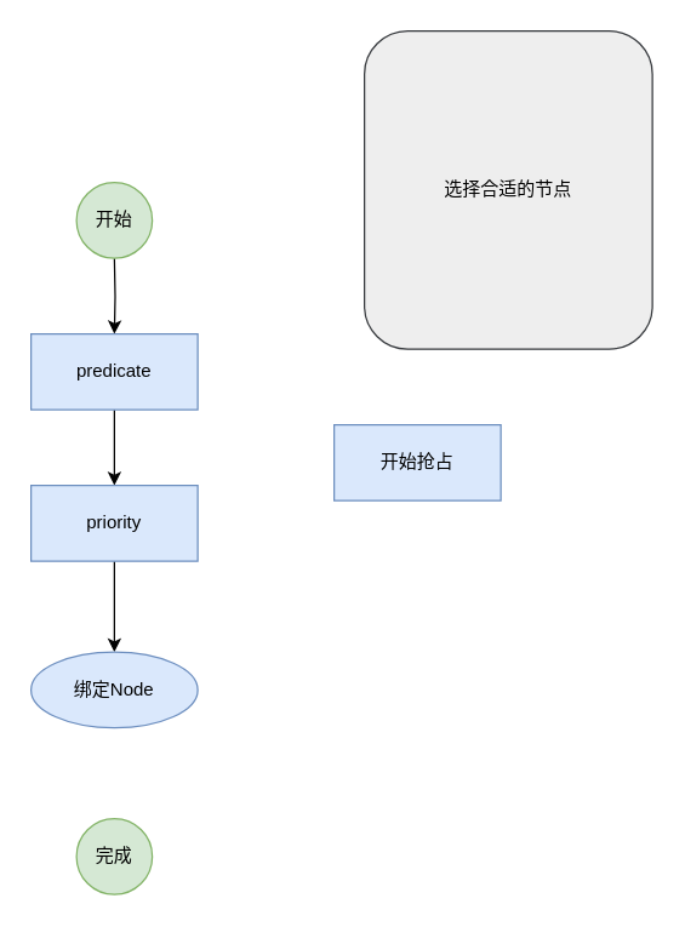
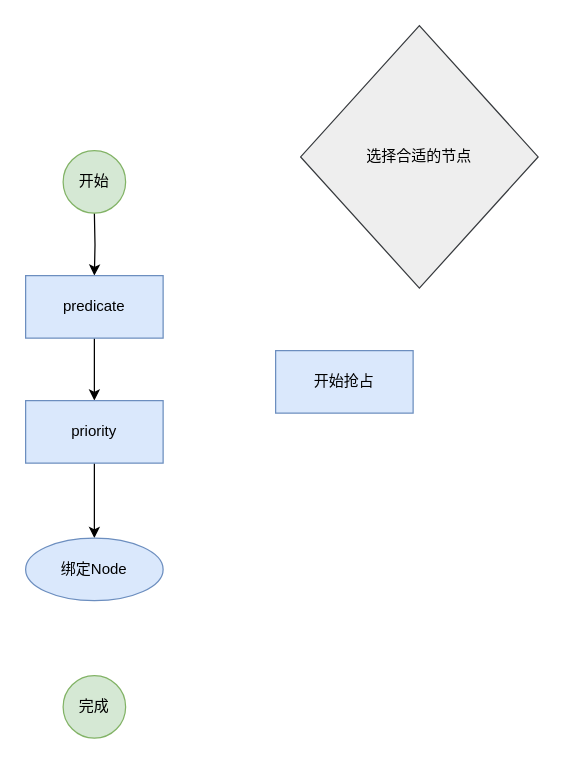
  <mxCell id="0" />
  <mxCell id="1" parent="0" />
  <mxCell id="2" value="" style="edgeStyle=orthogonalEdgeStyle;rounded=0;orthogonalLoop=1;jettySize=auto;html=1;" edge="1" parent="1" target="4"><mxGeometry relative="1" as="geometry"><mxPoint x="75" y="170" as="sourcePoint" /></mxGeometry></mxCell>
  <mxCell id="3" value="" style="edgeStyle=orthogonalEdgeStyle;rounded=0;orthogonalLoop=1;jettySize=auto;html=1;" edge="1" parent="1" source="4" target="6"><mxGeometry relative="1" as="geometry" /></mxCell>
  <mxCell id="4" value="predicate" style="rounded=0;whiteSpace=wrap;html=1;fillColor=#dae8fc;strokeColor=#6c8ebf;" vertex="1" parent="1"><mxGeometry x="20" y="220" width="110" height="50" as="geometry" /></mxCell>
  <mxCell id="5" value="" style="edgeStyle=orthogonalEdgeStyle;rounded=0;orthogonalLoop=1;jettySize=auto;html=1;" edge="1" parent="1" source="6" target="7"><mxGeometry relative="1" as="geometry" /></mxCell>
  <mxCell id="6" value="priority" style="rounded=0;whiteSpace=wrap;html=1;fillColor=#dae8fc;strokeColor=#6c8ebf;" vertex="1" parent="1"><mxGeometry x="20" y="320" width="110" height="50" as="geometry" /></mxCell>
  <mxCell id="7" value="绑定Node" style="ellipse;whiteSpace=wrap;html=1;fillColor=#dae8fc;strokeColor=#6c8ebf;" vertex="1" parent="1"><mxGeometry x="20" y="430" width="110" height="50" as="geometry" /></mxCell>
  <mxCell id="8" value="完成" style="ellipse;whiteSpace=wrap;html=1;aspect=fixed;fillColor=#d5e8d4;strokeColor=#82b366;" vertex="1" parent="1"><mxGeometry x="50" y="540" width="50" height="50" as="geometry" /></mxCell>
  <mxCell id="9" value="开始" style="ellipse;whiteSpace=wrap;html=1;aspect=fixed;fillColor=#d5e8d4;strokeColor=#82b366;" vertex="1" parent="1"><mxGeometry x="50" y="120" width="50" height="50" as="geometry" /></mxCell>
  <mxCell id="10" value="开始抢占" style="rounded=0;whiteSpace=wrap;html=1;fillColor=#dae8fc;strokeColor=#6c8ebf;" vertex="1" parent="1"><mxGeometry x="220" y="280" width="110" height="50" as="geometry" /></mxCell>
- <mxCell id="11" value="选择合适的节点" style="rounded=1;whiteSpace=wrap;html=1;fillColor=#eeeeee;strokeColor=#36393d;shadow=0;comic=0;glass=0;" vertex="1" parent="1"><mxGeometry x="240" y="20" width="190" height="210" as="geometry" /></mxCell>
+ <mxCell id="11" value="选择合适的节点" style="rhombus;whiteSpace=wrap;html=1;fillColor=#eeeeee;strokeColor=#36393d;shadow=0;comic=0;glass=0;" vertex="1" parent="1"><mxGeometry x="240" y="20" width="190" height="210" as="geometry" /></mxCell>
